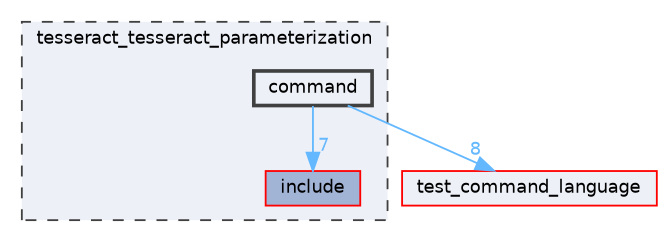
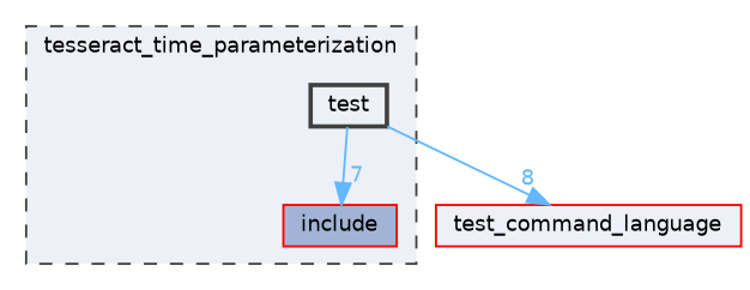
  digraph {
    compound=true
    node [color=red fillcolor="#edf0f7" fontname=Helvetica fontsize=10 shape=box style=filled]
    edge [color=steelblue1 fontcolor=steelblue1 fontname=Helvetica fontsize=10 labeldistance=1.5 labelfontname=Helvetica labelfontsize=10]
    n1 [fillcolor="#a2b4d6" height=0.2 label=include width=0.4]
-   n2 [color=grey25 height=0.2 label=command style="filled,bold" width=0.4]
+   n2 [color=grey25 height=0.2 label=test style="filled,bold" width=0.4]
    n3 [height=0.2 label=test_command_language width=0.4]
    subgraph cluster_1 {
      bgcolor="#edf0f7"
      fontname=Helvetica
      fontsize=10
-     label=tesseract_tesseract_parameterization
+     label=tesseract_time_parameterization
      pencolor=grey25
      style="filled,dashed"
      n1
      n2
    }
    n2 -> n1 [headlabel=7]
    n2 -> n3 [headlabel=8]
  }
